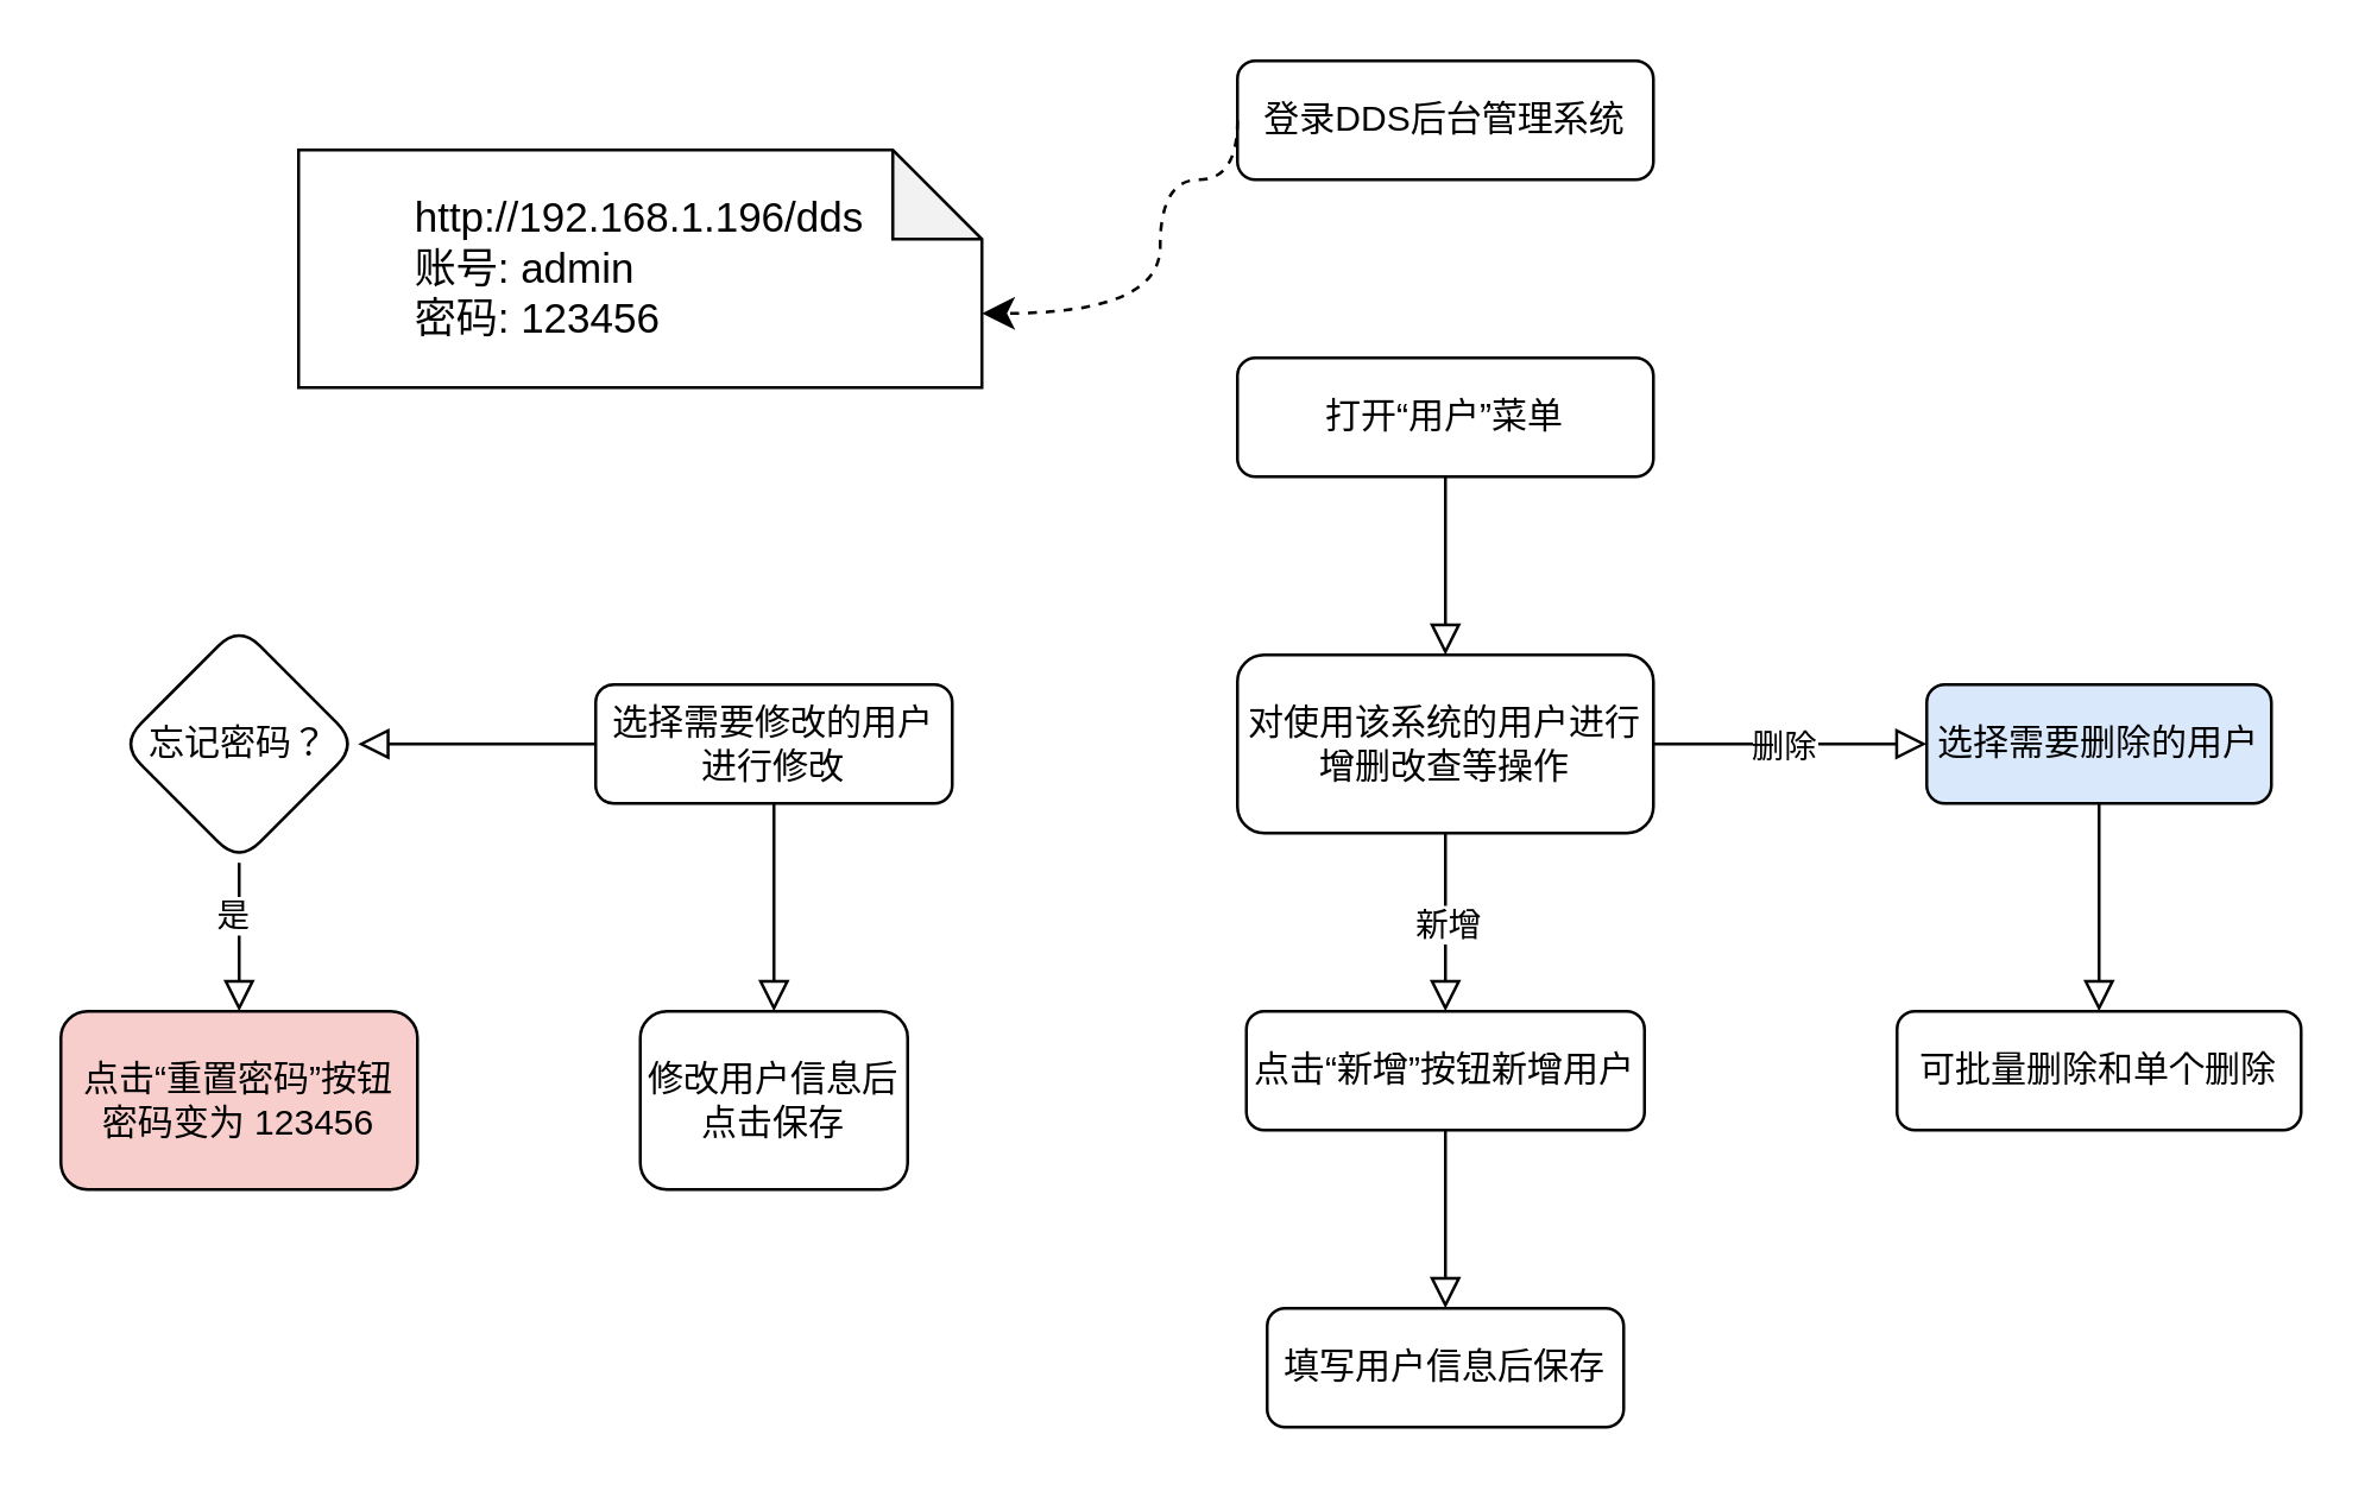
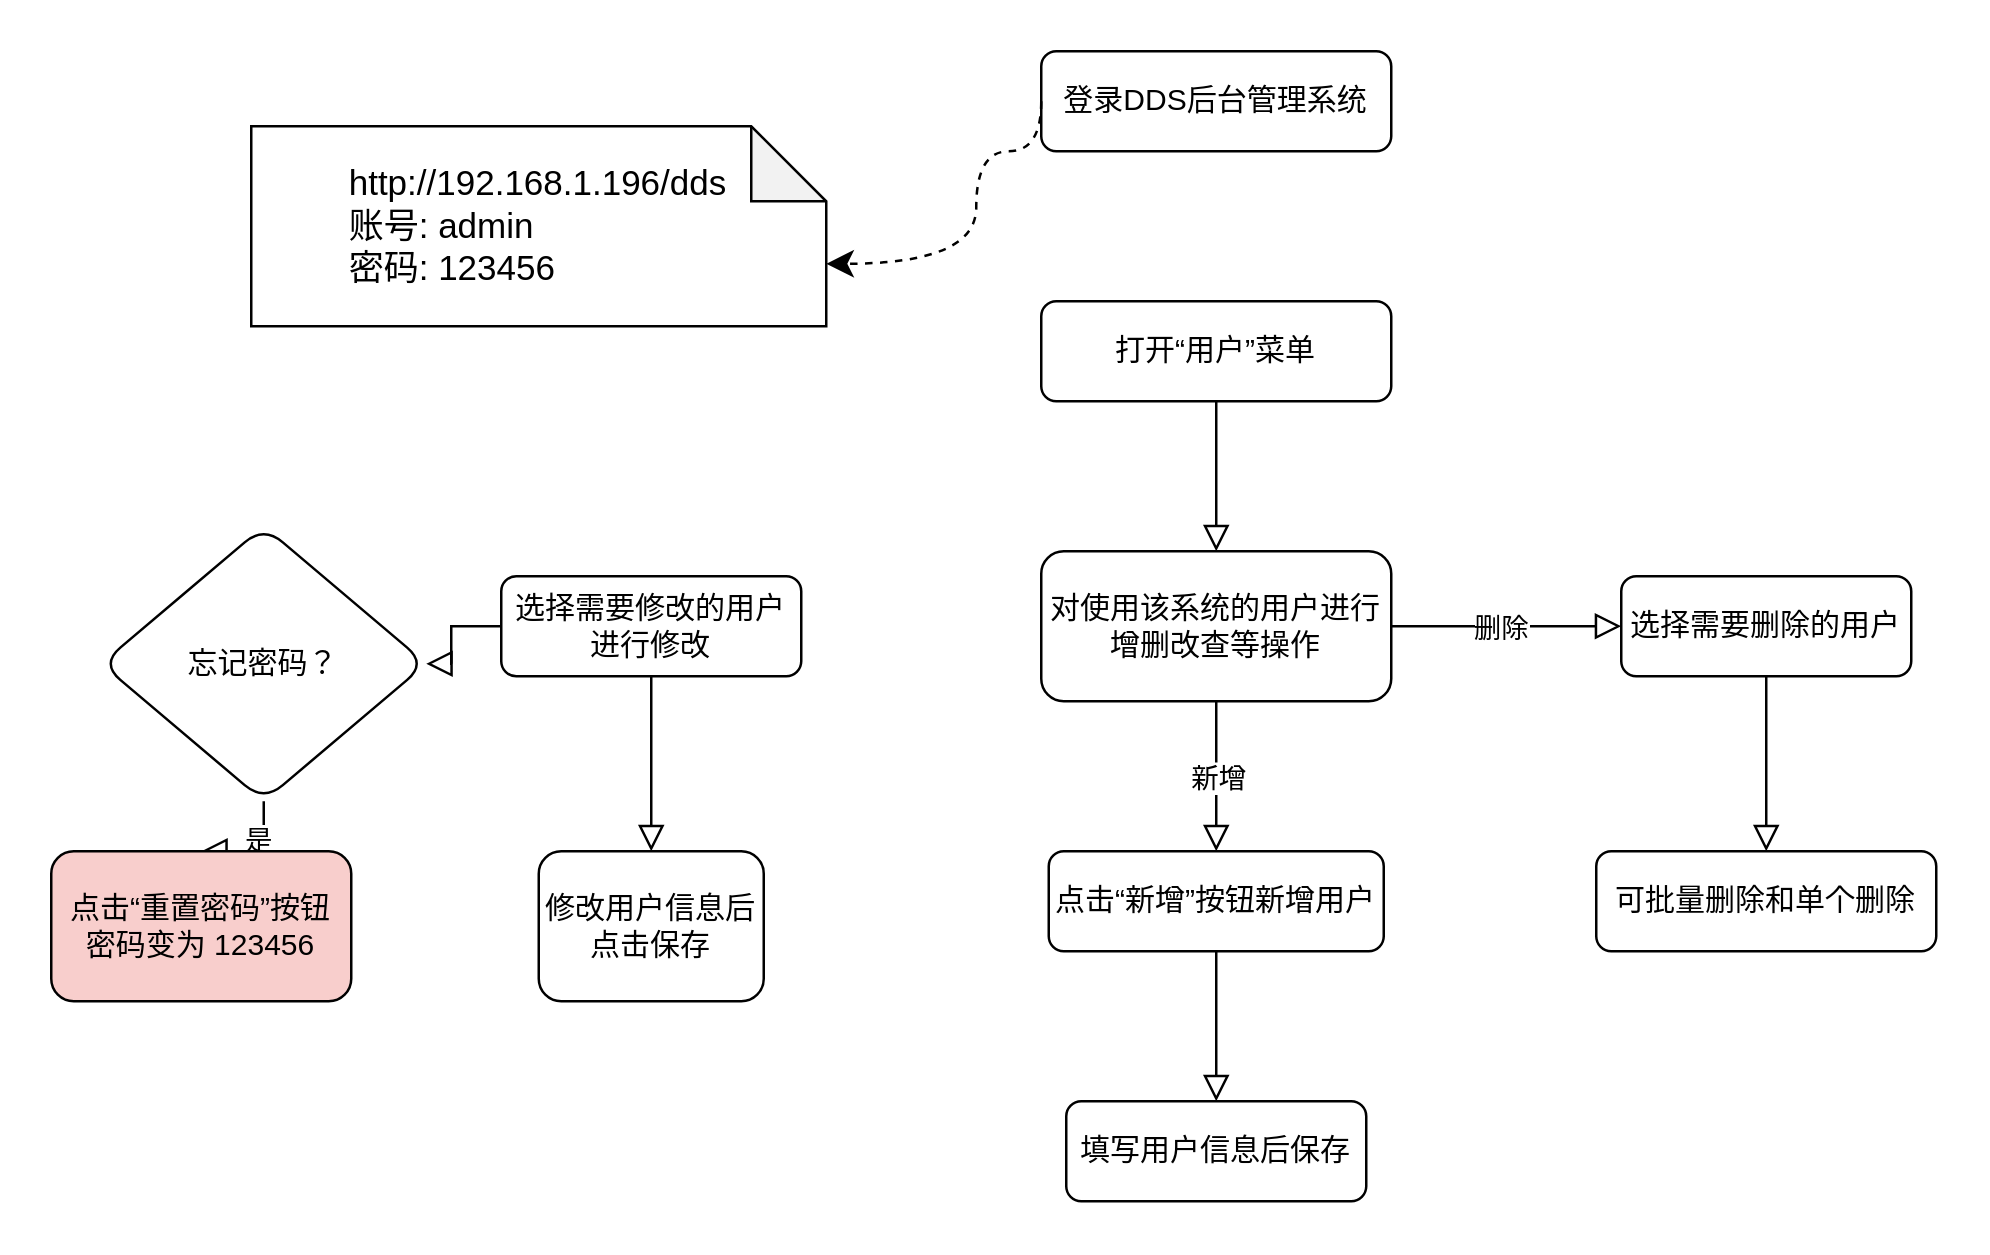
  <mxCell id="0" />
  <mxCell id="1" parent="0" />
  <mxCell id="2" value="登录DDS后台管理系统" style="rounded=1;whiteSpace=wrap;html=1;fontSize=12;glass=0;strokeWidth=1;shadow=0;" parent="1" vertex="1"><mxGeometry x="416" y="20" width="140" height="40" as="geometry" /></mxCell>
  <mxCell id="3" value="" style="edgeStyle=orthogonalEdgeStyle;rounded=0;orthogonalLoop=1;jettySize=auto;html=1;endArrow=block;endFill=0;shadow=0;strokeColor=default;strokeWidth=1;align=center;verticalAlign=middle;fontFamily=Helvetica;fontSize=11;fontColor=default;labelBackgroundColor=none;endSize=8;" parent="1" source="4" target="9" edge="1"><mxGeometry relative="1" as="geometry"><Array as="points"><mxPoint x="486" y="190" /><mxPoint x="486" y="190" /></Array></mxGeometry></mxCell>
  <mxCell id="4" value="打开“用户”菜单" style="rounded=1;whiteSpace=wrap;html=1;" parent="1" vertex="1"><mxGeometry x="416" y="120" width="140" height="40" as="geometry" /></mxCell>
  <mxCell id="5" value="" style="edgeStyle=orthogonalEdgeStyle;shape=connector;rounded=0;orthogonalLoop=1;jettySize=auto;html=1;strokeColor=default;align=center;verticalAlign=middle;fontFamily=Helvetica;fontSize=11;fontColor=default;labelBackgroundColor=default;endArrow=block;endFill=0;endSize=8;" edge="1" parent="1" source="9" target="14"><mxGeometry relative="1" as="geometry" /></mxCell>
  <mxCell id="6" value="删除" style="edgeLabel;html=1;align=center;verticalAlign=middle;resizable=0;points=[];fontFamily=Helvetica;fontSize=11;fontColor=default;labelBackgroundColor=default;" vertex="1" connectable="0" parent="5"><mxGeometry x="-0.072" y="3" relative="1" as="geometry"><mxPoint y="3" as="offset" /></mxGeometry></mxCell>
  <mxCell id="7" value="" style="edgeStyle=orthogonalEdgeStyle;shape=connector;rounded=0;orthogonalLoop=1;jettySize=auto;html=1;strokeColor=default;align=center;verticalAlign=middle;fontFamily=Helvetica;fontSize=11;fontColor=default;labelBackgroundColor=default;endArrow=block;endFill=0;endSize=8;" edge="1" parent="1" source="9" target="16"><mxGeometry relative="1" as="geometry" /></mxCell>
  <mxCell id="8" value="新增" style="edgeLabel;html=1;align=center;verticalAlign=middle;resizable=0;points=[];fontFamily=Helvetica;fontSize=11;fontColor=default;labelBackgroundColor=default;" vertex="1" connectable="0" parent="7"><mxGeometry x="-0.178" y="4" relative="1" as="geometry"><mxPoint x="-4" y="5" as="offset" /></mxGeometry></mxCell>
  <mxCell id="9" value="对使用该系统的用户进行增删改查等操作" style="whiteSpace=wrap;html=1;rounded=1;" parent="1" vertex="1"><mxGeometry x="416" y="220" width="140" height="60" as="geometry" /></mxCell>
  <mxCell id="10" value="" style="edgeStyle=orthogonalEdgeStyle;shape=connector;rounded=0;orthogonalLoop=1;jettySize=auto;html=1;strokeColor=default;align=center;verticalAlign=middle;fontFamily=Helvetica;fontSize=11;fontColor=default;labelBackgroundColor=default;endArrow=block;endFill=0;endSize=8;" edge="1" parent="1" source="12" target="19"><mxGeometry relative="1" as="geometry" /></mxCell>
  <mxCell id="11" value="" style="edgeStyle=orthogonalEdgeStyle;shape=connector;rounded=0;orthogonalLoop=1;jettySize=auto;html=1;strokeColor=default;align=center;verticalAlign=middle;fontFamily=Helvetica;fontSize=11;fontColor=default;labelBackgroundColor=default;endArrow=block;endFill=0;endSize=8;" edge="1" parent="1" source="12" target="23"><mxGeometry relative="1" as="geometry" /></mxCell>
  <mxCell id="12" value="选择需要修改的用户进行修改" style="whiteSpace=wrap;html=1;rounded=1;" vertex="1" parent="1"><mxGeometry x="200" y="230" width="120" height="40" as="geometry" /></mxCell>
  <mxCell id="13" value="" style="edgeStyle=orthogonalEdgeStyle;shape=connector;rounded=0;orthogonalLoop=1;jettySize=auto;html=1;strokeColor=default;align=center;verticalAlign=middle;fontFamily=Helvetica;fontSize=11;fontColor=default;labelBackgroundColor=default;endArrow=block;endFill=0;endSize=8;" edge="1" parent="1" source="14" target="17"><mxGeometry relative="1" as="geometry" /></mxCell>
- <mxCell id="14" value="选择需要删除的用户" style="whiteSpace=wrap;html=1;rounded=1;fillColor=#dae8fc;" vertex="1" parent="1"><mxGeometry x="648" y="230" width="116" height="40" as="geometry" /></mxCell>
+ <mxCell id="14" value="选择需要删除的用户" style="whiteSpace=wrap;html=1;rounded=1;" vertex="1" parent="1"><mxGeometry x="648" y="230" width="116" height="40" as="geometry" /></mxCell>
  <mxCell id="15" value="" style="edgeStyle=orthogonalEdgeStyle;shape=connector;rounded=0;orthogonalLoop=1;jettySize=auto;html=1;strokeColor=default;align=center;verticalAlign=middle;fontFamily=Helvetica;fontSize=11;fontColor=default;labelBackgroundColor=default;endArrow=block;endFill=0;endSize=8;" edge="1" parent="1" source="16" target="20"><mxGeometry relative="1" as="geometry" /></mxCell>
  <mxCell id="16" value="点击“新增”按钮新增用户" style="whiteSpace=wrap;html=1;rounded=1;" vertex="1" parent="1"><mxGeometry x="419" y="340" width="134" height="40" as="geometry" /></mxCell>
  <mxCell id="17" value="可批量删除和单个删除" style="whiteSpace=wrap;html=1;rounded=1;" vertex="1" parent="1"><mxGeometry x="638" y="340" width="136" height="40" as="geometry" /></mxCell>
  <mxCell id="18" style="edgeStyle=orthogonalEdgeStyle;shape=connector;rounded=0;orthogonalLoop=1;jettySize=auto;html=1;exitX=0.5;exitY=1;exitDx=0;exitDy=0;strokeColor=default;align=center;verticalAlign=middle;fontFamily=Helvetica;fontSize=11;fontColor=default;labelBackgroundColor=default;endArrow=block;endFill=0;endSize=8;" edge="1" parent="1" source="12" target="12"><mxGeometry relative="1" as="geometry" /></mxCell>
  <mxCell id="19" value="修改用户信息后点击保存" style="whiteSpace=wrap;html=1;rounded=1;" vertex="1" parent="1"><mxGeometry x="215" y="340" width="90" height="60" as="geometry" /></mxCell>
  <mxCell id="20" value="填写用户信息后保存" style="whiteSpace=wrap;html=1;rounded=1;" vertex="1" parent="1"><mxGeometry x="426" y="440" width="120" height="40" as="geometry" /></mxCell>
  <mxCell id="21" value="" style="edgeStyle=orthogonalEdgeStyle;shape=connector;rounded=0;orthogonalLoop=1;jettySize=auto;html=1;strokeColor=default;align=center;verticalAlign=middle;fontFamily=Helvetica;fontSize=11;fontColor=default;labelBackgroundColor=default;endArrow=block;endFill=0;endSize=8;" edge="1" parent="1" source="23" target="24"><mxGeometry relative="1" as="geometry" /></mxCell>
  <mxCell id="22" value="是" style="edgeLabel;html=1;align=center;verticalAlign=middle;resizable=0;points=[];fontFamily=Helvetica;fontSize=11;fontColor=default;labelBackgroundColor=default;" vertex="1" connectable="0" parent="21"><mxGeometry x="-0.32" y="-3" relative="1" as="geometry"><mxPoint as="offset" /></mxGeometry></mxCell>
- <mxCell id="23" value="忘记密码？" style="rhombus;whiteSpace=wrap;html=1;rounded=1;" vertex="1" parent="1"><mxGeometry x="40" y="210" width="80" height="80" as="geometry" /></mxCell>
+ <mxCell id="23" value="忘记密码？" style="rhombus;whiteSpace=wrap;html=1;rounded=1;" vertex="1" parent="1"><mxGeometry x="40" y="210" width="130" height="110" as="geometry" /></mxCell>
  <mxCell id="24" value="点击“重置密码”按钮&lt;div&gt;密码变为 123456&lt;/div&gt;" style="whiteSpace=wrap;html=1;rounded=1;fillColor=#f8cecc;" vertex="1" parent="1"><mxGeometry x="20" y="340" width="120" height="60" as="geometry" /></mxCell>
  <mxCell id="25" value="&lt;div style=&quot;text-align: justify; font-size: 14px;&quot;&gt;&lt;font style=&quot;font-size: 14px;&quot;&gt;http://192.168.1.196/dds&lt;/font&gt;&lt;/div&gt;&lt;div style=&quot;text-align: justify; font-size: 14px;&quot;&gt;&lt;font style=&quot;font-size: 14px;&quot;&gt;账号: admin&lt;/font&gt;&lt;/div&gt;&lt;div style=&quot;text-align: justify; font-size: 14px;&quot;&gt;&lt;font style=&quot;font-size: 14px;&quot;&gt;密码: 123456&lt;/font&gt;&lt;/div&gt;" style="shape=note;whiteSpace=wrap;html=1;backgroundOutline=1;darkOpacity=0.05;fontFamily=Helvetica;fontSize=11;fontColor=default;labelBackgroundColor=default;" vertex="1" parent="1"><mxGeometry x="100" y="50" width="230" height="80" as="geometry" /></mxCell>
  <mxCell id="26" value="" style="curved=1;endArrow=classic;html=1;rounded=0;strokeColor=default;align=center;verticalAlign=middle;fontFamily=Helvetica;fontSize=11;fontColor=default;labelBackgroundColor=default;edgeStyle=orthogonalEdgeStyle;endSize=8;exitX=0;exitY=0.5;exitDx=0;exitDy=0;entryX=0;entryY=0;entryDx=230;entryDy=55;entryPerimeter=0;dashed=1;" edge="1" parent="1" source="2" target="25"><mxGeometry width="50" height="50" relative="1" as="geometry"><mxPoint x="340" y="60" as="sourcePoint" /><mxPoint x="390" y="10" as="targetPoint" /><Array as="points"><mxPoint x="416" y="60" /><mxPoint x="390" y="60" /><mxPoint x="390" y="105" /></Array></mxGeometry></mxCell>
